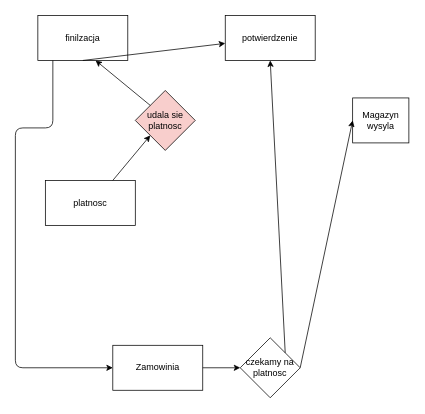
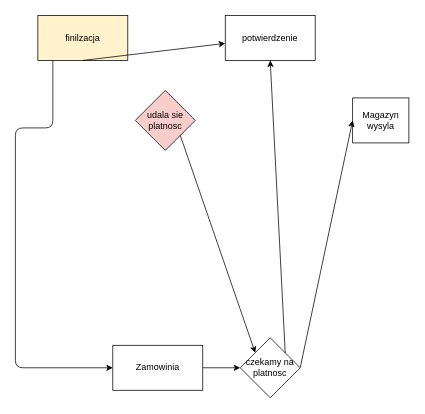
  <mxCell id="0" />
  <mxCell id="1" parent="0" />
- <mxCell id="2" value="finilzacja" style="rounded=0;whiteSpace=wrap;html=1;" vertex="1" parent="1"><mxGeometry x="50" y="20" width="120" height="60" as="geometry" /></mxCell>
- <mxCell id="3" value="platnosc&lt;br&gt;" style="rounded=0;whiteSpace=wrap;html=1;" vertex="1" parent="1"><mxGeometry x="60" y="240" width="120" height="60" as="geometry" /></mxCell>
+ <mxCell id="2" value="finilzacja" style="rounded=0;whiteSpace=wrap;html=1;fillColor=#fff2cc;" vertex="1" parent="1"><mxGeometry x="50" y="20" width="120" height="60" as="geometry" /></mxCell>
  <mxCell id="4" value="" style="endArrow=classic;html=1;exitX=0.5;exitY=1;exitDx=0;exitDy=0;" edge="1" parent="1" source="2" target="15"><mxGeometry width="50" height="50" relative="1" as="geometry"><mxPoint x="100" y="90" as="sourcePoint" /><mxPoint x="360" y="160" as="targetPoint" /></mxGeometry></mxCell>
  <mxCell id="5" value="Zamowinia&lt;br&gt;" style="rounded=0;whiteSpace=wrap;html=1;" vertex="1" parent="1"><mxGeometry x="150" y="460" width="120" height="60" as="geometry" /></mxCell>
  <mxCell id="6" value="" style="endArrow=classic;html=1;entryX=0;entryY=0.5;entryDx=0;entryDy=0;edgeStyle=orthogonalEdgeStyle;" edge="1" parent="1" source="2" target="5"><mxGeometry width="50" height="50" relative="1" as="geometry"><mxPoint x="20" y="320" as="sourcePoint" /><mxPoint x="360" y="160" as="targetPoint" /><Array as="points"><mxPoint x="70" y="170" /><mxPoint x="20" y="170" /><mxPoint x="20" y="490" /></Array></mxGeometry></mxCell>
  <mxCell id="7" value="Magazyn wysyla" style="rounded=0;whiteSpace=wrap;html=1;" vertex="1" parent="1"><mxGeometry x="470" y="130" width="75" height="60" as="geometry" /></mxCell>
  <mxCell id="8" value="" style="endArrow=classic;html=1;entryX=0;entryY=0.5;entryDx=0;entryDy=0;exitX=1;exitY=0.5;exitDx=0;exitDy=0;" edge="1" parent="1" source="13" target="7"><mxGeometry width="50" height="50" relative="1" as="geometry"><mxPoint x="400" y="410" as="sourcePoint" /><mxPoint x="360" y="160" as="targetPoint" /></mxGeometry></mxCell>
  <mxCell id="9" value="udala sie platnosc" style="rhombus;whiteSpace=wrap;html=1;fillColor=#f8cecc;" vertex="1" parent="1"><mxGeometry x="180" y="120" width="80" height="80" as="geometry" /></mxCell>
- <mxCell id="10" value="" style="endArrow=classic;html=1;exitX=0.75;exitY=0;exitDx=0;exitDy=0;entryX=0;entryY=1;entryDx=0;entryDy=0;" edge="1" parent="1" source="3" target="9"><mxGeometry width="50" height="50" relative="1" as="geometry"><mxPoint x="310" y="210" as="sourcePoint" /><mxPoint x="360" y="160" as="targetPoint" /></mxGeometry></mxCell>
- <mxCell id="11" value="" style="endArrow=classic;html=1;exitX=0;exitY=0;exitDx=0;exitDy=0;entryX=0.642;entryY=1;entryDx=0;entryDy=0;entryPerimeter=0;" edge="1" parent="1" source="9" target="2"><mxGeometry width="50" height="50" relative="1" as="geometry"><mxPoint x="310" y="210" as="sourcePoint" /><mxPoint x="360" y="160" as="targetPoint" /></mxGeometry></mxCell>
+ <mxCell id="12" value="" style="endArrow=classic;html=1;exitX=1;exitY=1;exitDx=0;exitDy=0;entryX=0;entryY=0;entryDx=0;entryDy=0;" edge="1" parent="1" source="9" target="13"><mxGeometry width="50" height="50" relative="1" as="geometry"><mxPoint x="310" y="210" as="sourcePoint" /><mxPoint x="360" y="160" as="targetPoint" /></mxGeometry></mxCell>
  <mxCell id="13" value="czekamy na platnosc" style="rhombus;whiteSpace=wrap;html=1;" vertex="1" parent="1"><mxGeometry x="320" y="450" width="80" height="80" as="geometry" /></mxCell>
  <mxCell id="14" value="" style="endArrow=classic;html=1;exitX=1;exitY=0.5;exitDx=0;exitDy=0;entryX=0;entryY=0.5;entryDx=0;entryDy=0;" edge="1" parent="1" source="5" target="13"><mxGeometry width="50" height="50" relative="1" as="geometry"><mxPoint x="190" y="370" as="sourcePoint" /><mxPoint x="240" y="320" as="targetPoint" /></mxGeometry></mxCell>
  <mxCell id="15" value="potwierdzenie" style="rounded=0;whiteSpace=wrap;html=1;" vertex="1" parent="1"><mxGeometry x="300" y="20" width="120" height="60" as="geometry" /></mxCell>
  <mxCell id="16" value="" style="endArrow=classic;html=1;exitX=1;exitY=0;exitDx=0;exitDy=0;entryX=0.5;entryY=1;entryDx=0;entryDy=0;" edge="1" parent="1" source="13" target="15"><mxGeometry width="50" height="50" relative="1" as="geometry"><mxPoint x="330" y="270" as="sourcePoint" /><mxPoint x="380" y="220" as="targetPoint" /></mxGeometry></mxCell>
